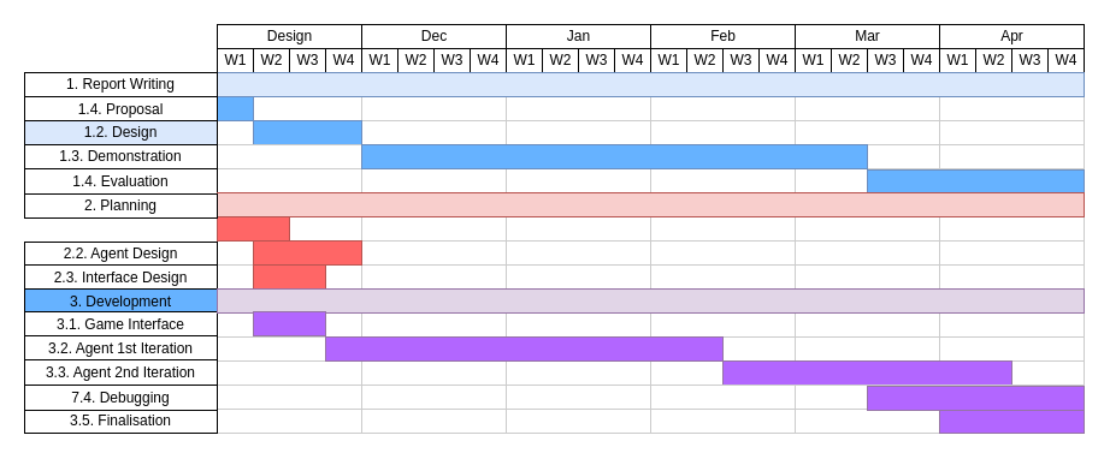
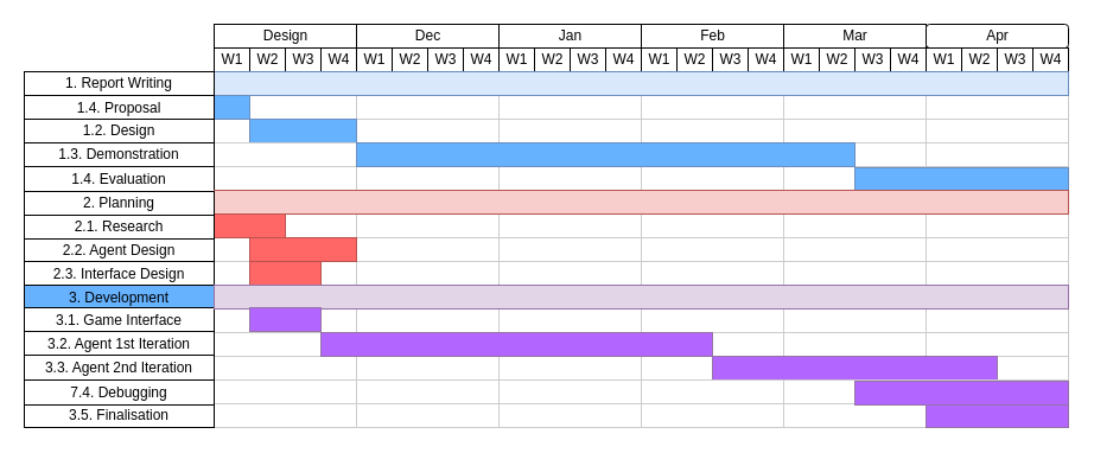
  <mxCell id="0" style=";html=1;" />
  <mxCell id="1" style=";html=1;" parent="0" />
  <mxCell id="2" value="Jan" style="strokeWidth=1;fontStyle=0;html=1;" parent="1" vertex="1"><mxGeometry x="420" y="20" width="120" height="20" as="geometry" /></mxCell>
  <mxCell id="3" value="Feb" style="strokeWidth=1;fontStyle=0;html=1;" parent="1" vertex="1"><mxGeometry x="540" y="20" width="120" height="20" as="geometry" /></mxCell>
  <mxCell id="4" value="Mar" style="strokeWidth=1;fontStyle=0;html=1;" parent="1" vertex="1"><mxGeometry x="660" y="20" width="120" height="20" as="geometry" /></mxCell>
- <mxCell id="5" value="Apr" style="strokeWidth=1;fontStyle=0;html=1;" parent="1" vertex="1"><mxGeometry x="780" y="20" width="120" height="20" as="geometry" /></mxCell>
+ <mxCell id="5" value="Apr" style="strokeWidth=1;fontStyle=0;html=1;rounded=1;" parent="1" vertex="1"><mxGeometry x="780" y="20" width="120" height="20" as="geometry" /></mxCell>
  <mxCell id="6" value="Dec" style="strokeWidth=1;fontStyle=0;html=1;" parent="1" vertex="1"><mxGeometry x="300" y="20" width="120" height="20" as="geometry" /></mxCell>
  <mxCell id="7" value="" style="align=left;strokeColor=#CCCCCC;html=1;" parent="1" vertex="1"><mxGeometry x="180" y="60" width="120" height="20" as="geometry" /></mxCell>
  <mxCell id="8" value="Design" style="strokeWidth=1;fontStyle=0;html=1;" parent="1" vertex="1"><mxGeometry x="180" y="20" width="120" height="20" as="geometry" /></mxCell>
  <mxCell id="9" value="" style="align=left;strokeColor=#CCCCCC;html=1;" parent="1" vertex="1"><mxGeometry x="180" y="80" width="120" height="20" as="geometry" /></mxCell>
  <mxCell id="10" value="" style="align=left;strokeColor=#CCCCCC;html=1;" parent="1" vertex="1"><mxGeometry x="180" y="100" width="120" height="20" as="geometry" /></mxCell>
  <mxCell id="11" value="" style="align=left;strokeColor=#CCCCCC;html=1;" parent="1" vertex="1"><mxGeometry x="180" y="140" width="120" height="20" as="geometry" /></mxCell>
  <mxCell id="12" value="" style="align=left;strokeColor=#CCCCCC;html=1;" parent="1" vertex="1"><mxGeometry x="180" y="160" width="120" height="20" as="geometry" /></mxCell>
  <mxCell id="13" value="" style="align=left;strokeColor=#CCCCCC;html=1;" parent="1" vertex="1"><mxGeometry x="180" y="180" width="120" height="20" as="geometry" /></mxCell>
  <mxCell id="14" value="" style="align=left;strokeColor=#CCCCCC;html=1;" parent="1" vertex="1"><mxGeometry x="180" y="200" width="120" height="20" as="geometry" /></mxCell>
  <mxCell id="15" value="" style="align=left;strokeColor=#CCCCCC;html=1;" parent="1" vertex="1"><mxGeometry x="180" y="220" width="120" height="20" as="geometry" /></mxCell>
  <mxCell id="16" value="" style="align=left;strokeColor=#CCCCCC;html=1;" parent="1" vertex="1"><mxGeometry x="300" y="60" width="120" height="20" as="geometry" /></mxCell>
  <mxCell id="17" value="" style="align=left;strokeColor=#CCCCCC;html=1;" parent="1" vertex="1"><mxGeometry x="300" y="80" width="120" height="20" as="geometry" /></mxCell>
  <mxCell id="18" value="" style="align=left;strokeColor=#CCCCCC;html=1;" parent="1" vertex="1"><mxGeometry x="300" y="100" width="120" height="20" as="geometry" /></mxCell>
  <mxCell id="19" value="" style="align=left;strokeColor=#CCCCCC;html=1;" parent="1" vertex="1"><mxGeometry x="300" y="140" width="120" height="20" as="geometry" /></mxCell>
  <mxCell id="20" value="" style="align=left;strokeColor=#CCCCCC;html=1;" parent="1" vertex="1"><mxGeometry x="300" y="160" width="120" height="20" as="geometry" /></mxCell>
  <mxCell id="21" value="" style="align=left;strokeColor=#CCCCCC;html=1;" parent="1" vertex="1"><mxGeometry x="300" y="180" width="120" height="20" as="geometry" /></mxCell>
  <mxCell id="22" value="" style="align=left;strokeColor=#CCCCCC;html=1;" parent="1" vertex="1"><mxGeometry x="300" y="200" width="120" height="20" as="geometry" /></mxCell>
  <mxCell id="23" value="" style="align=left;strokeColor=#CCCCCC;html=1;" parent="1" vertex="1"><mxGeometry x="300" y="220" width="120" height="20" as="geometry" /></mxCell>
  <mxCell id="24" value="" style="align=left;strokeColor=#CCCCCC;html=1;" parent="1" vertex="1"><mxGeometry x="420" y="60" width="120" height="20" as="geometry" /></mxCell>
  <mxCell id="25" value="" style="align=left;strokeColor=#CCCCCC;html=1;" parent="1" vertex="1"><mxGeometry x="420" y="80" width="120" height="20" as="geometry" /></mxCell>
  <mxCell id="26" value="" style="align=left;strokeColor=#CCCCCC;html=1;" parent="1" vertex="1"><mxGeometry x="420" y="100" width="120" height="20" as="geometry" /></mxCell>
  <mxCell id="27" value="" style="align=left;strokeColor=#CCCCCC;html=1;" parent="1" vertex="1"><mxGeometry x="420" y="140" width="120" height="20" as="geometry" /></mxCell>
  <mxCell id="28" value="" style="align=left;strokeColor=#CCCCCC;html=1;" parent="1" vertex="1"><mxGeometry x="420" y="160" width="120" height="20" as="geometry" /></mxCell>
  <mxCell id="29" value="" style="align=left;strokeColor=#CCCCCC;html=1;" parent="1" vertex="1"><mxGeometry x="420" y="180" width="120" height="20" as="geometry" /></mxCell>
  <mxCell id="30" value="" style="align=left;strokeColor=#CCCCCC;html=1;" parent="1" vertex="1"><mxGeometry x="420" y="200" width="120" height="20" as="geometry" /></mxCell>
  <mxCell id="31" value="" style="align=left;strokeColor=#CCCCCC;html=1;" parent="1" vertex="1"><mxGeometry x="420" y="220" width="120" height="20" as="geometry" /></mxCell>
  <mxCell id="32" value="" style="align=left;strokeColor=#CCCCCC;html=1;" parent="1" vertex="1"><mxGeometry x="540" y="60" width="120" height="20" as="geometry" /></mxCell>
  <mxCell id="33" value="" style="align=left;strokeColor=#CCCCCC;html=1;" parent="1" vertex="1"><mxGeometry x="540" y="80" width="120" height="20" as="geometry" /></mxCell>
  <mxCell id="34" value="" style="align=left;strokeColor=#CCCCCC;html=1;" parent="1" vertex="1"><mxGeometry x="540" y="100" width="120" height="20" as="geometry" /></mxCell>
  <mxCell id="35" value="" style="align=left;strokeColor=#CCCCCC;html=1;" parent="1" vertex="1"><mxGeometry x="540" y="140" width="120" height="20" as="geometry" /></mxCell>
  <mxCell id="36" value="" style="align=left;strokeColor=#CCCCCC;html=1;" parent="1" vertex="1"><mxGeometry x="540" y="160" width="120" height="20" as="geometry" /></mxCell>
  <mxCell id="37" value="" style="align=left;strokeColor=#CCCCCC;html=1;" parent="1" vertex="1"><mxGeometry x="540" y="180" width="120" height="20" as="geometry" /></mxCell>
  <mxCell id="38" value="" style="align=left;strokeColor=#CCCCCC;html=1;" parent="1" vertex="1"><mxGeometry x="540" y="200" width="120" height="20" as="geometry" /></mxCell>
  <mxCell id="39" value="" style="align=left;strokeColor=#CCCCCC;html=1;" parent="1" vertex="1"><mxGeometry x="540" y="220" width="120" height="20" as="geometry" /></mxCell>
  <mxCell id="40" value="" style="align=left;strokeColor=#CCCCCC;html=1;" parent="1" vertex="1"><mxGeometry x="660" y="60" width="120" height="20" as="geometry" /></mxCell>
  <mxCell id="41" value="" style="align=left;strokeColor=#CCCCCC;html=1;" parent="1" vertex="1"><mxGeometry x="660" y="80" width="120" height="20" as="geometry" /></mxCell>
  <mxCell id="42" value="" style="align=left;strokeColor=#CCCCCC;html=1;" parent="1" vertex="1"><mxGeometry x="660" y="100" width="120" height="20" as="geometry" /></mxCell>
  <mxCell id="43" value="" style="align=left;strokeColor=#CCCCCC;html=1;" parent="1" vertex="1"><mxGeometry x="660" y="140" width="120" height="20" as="geometry" /></mxCell>
  <mxCell id="44" value="" style="align=left;strokeColor=#CCCCCC;html=1;" parent="1" vertex="1"><mxGeometry x="660" y="160" width="120" height="20" as="geometry" /></mxCell>
  <mxCell id="45" value="" style="align=left;strokeColor=#CCCCCC;html=1;" parent="1" vertex="1"><mxGeometry x="660" y="180" width="120" height="20" as="geometry" /></mxCell>
  <mxCell id="46" value="" style="align=left;strokeColor=#CCCCCC;html=1;" parent="1" vertex="1"><mxGeometry x="660" y="200" width="120" height="20" as="geometry" /></mxCell>
  <mxCell id="47" value="" style="align=left;strokeColor=#CCCCCC;html=1;" parent="1" vertex="1"><mxGeometry x="660" y="220" width="120" height="20" as="geometry" /></mxCell>
  <mxCell id="48" value="" style="align=left;strokeColor=#CCCCCC;html=1;" parent="1" vertex="1"><mxGeometry x="780" y="60" width="120" height="20" as="geometry" /></mxCell>
  <mxCell id="49" value="" style="align=left;strokeColor=#CCCCCC;html=1;" parent="1" vertex="1"><mxGeometry x="780" y="80" width="120" height="20" as="geometry" /></mxCell>
  <mxCell id="50" value="" style="align=left;strokeColor=#CCCCCC;html=1;" parent="1" vertex="1"><mxGeometry x="780" y="100" width="120" height="20" as="geometry" /></mxCell>
  <mxCell id="51" value="" style="align=left;strokeColor=#CCCCCC;html=1;" parent="1" vertex="1"><mxGeometry x="780" y="140" width="120" height="20" as="geometry" /></mxCell>
  <mxCell id="52" value="" style="align=left;strokeColor=#CCCCCC;html=1;" parent="1" vertex="1"><mxGeometry x="780" y="160" width="120" height="20" as="geometry" /></mxCell>
  <mxCell id="53" value="" style="align=left;strokeColor=#CCCCCC;html=1;" parent="1" vertex="1"><mxGeometry x="780" y="180" width="120" height="20" as="geometry" /></mxCell>
  <mxCell id="54" value="" style="align=left;strokeColor=#CCCCCC;html=1;" parent="1" vertex="1"><mxGeometry x="780" y="200" width="120" height="20" as="geometry" /></mxCell>
  <mxCell id="55" value="" style="align=left;strokeColor=#CCCCCC;html=1;" parent="1" vertex="1"><mxGeometry x="780" y="220" width="120" height="20" as="geometry" /></mxCell>
  <mxCell id="56" value="W1" style="strokeWidth=1;fontStyle=0;html=1;" parent="1" vertex="1"><mxGeometry x="420" y="40" width="30" height="20" as="geometry" /></mxCell>
  <mxCell id="57" value="W2" style="strokeWidth=1;fontStyle=0;html=1;" parent="1" vertex="1"><mxGeometry x="450" y="40" width="30" height="20" as="geometry" /></mxCell>
  <mxCell id="58" value="W3" style="strokeWidth=1;fontStyle=0;html=1;" parent="1" vertex="1"><mxGeometry x="480" y="40" width="30" height="20" as="geometry" /></mxCell>
  <mxCell id="59" value="W4" style="strokeWidth=1;fontStyle=0;html=1;" parent="1" vertex="1"><mxGeometry x="510" y="40" width="30" height="20" as="geometry" /></mxCell>
  <mxCell id="60" value="W1" style="strokeWidth=1;fontStyle=0;html=1;" parent="1" vertex="1"><mxGeometry x="540" y="40" width="30" height="20" as="geometry" /></mxCell>
  <mxCell id="61" value="W2" style="strokeWidth=1;fontStyle=0;html=1;" parent="1" vertex="1"><mxGeometry x="570" y="40" width="30" height="20" as="geometry" /></mxCell>
  <mxCell id="62" value="W3" style="strokeWidth=1;fontStyle=0;html=1;" parent="1" vertex="1"><mxGeometry x="600" y="40" width="30" height="20" as="geometry" /></mxCell>
  <mxCell id="63" value="W4" style="strokeWidth=1;fontStyle=0;html=1;" parent="1" vertex="1"><mxGeometry x="630" y="40" width="30" height="20" as="geometry" /></mxCell>
  <mxCell id="64" value="W1" style="strokeWidth=1;fontStyle=0;html=1;" parent="1" vertex="1"><mxGeometry x="660" y="40" width="30" height="20" as="geometry" /></mxCell>
  <mxCell id="65" value="W2" style="strokeWidth=1;fontStyle=0;html=1;" parent="1" vertex="1"><mxGeometry x="690" y="40" width="30" height="20" as="geometry" /></mxCell>
  <mxCell id="66" value="W3" style="strokeWidth=1;fontStyle=0;html=1;" parent="1" vertex="1"><mxGeometry x="720" y="40" width="30" height="20" as="geometry" /></mxCell>
  <mxCell id="67" value="W4" style="strokeWidth=1;fontStyle=0;html=1;" parent="1" vertex="1"><mxGeometry x="750" y="40" width="30" height="20" as="geometry" /></mxCell>
  <mxCell id="68" value="W1" style="strokeWidth=1;fontStyle=0;html=1;" parent="1" vertex="1"><mxGeometry x="780" y="40" width="30" height="20" as="geometry" /></mxCell>
  <mxCell id="69" value="W2" style="strokeWidth=1;fontStyle=0;html=1;" parent="1" vertex="1"><mxGeometry x="810" y="40" width="30" height="20" as="geometry" /></mxCell>
  <mxCell id="70" value="W3" style="strokeWidth=1;fontStyle=0;html=1;" parent="1" vertex="1"><mxGeometry x="840" y="40" width="30" height="20" as="geometry" /></mxCell>
  <mxCell id="71" value="W4" style="strokeWidth=1;fontStyle=0;html=1;" parent="1" vertex="1"><mxGeometry x="870" y="40" width="30" height="20" as="geometry" /></mxCell>
  <mxCell id="72" value="W1" style="strokeWidth=1;fontStyle=0;html=1;" parent="1" vertex="1"><mxGeometry x="300" y="40" width="30" height="20" as="geometry" /></mxCell>
  <mxCell id="73" value="W2" style="strokeWidth=1;fontStyle=0;html=1;" parent="1" vertex="1"><mxGeometry x="330" y="40" width="30" height="20" as="geometry" /></mxCell>
  <mxCell id="74" value="W3" style="strokeWidth=1;fontStyle=0;html=1;" parent="1" vertex="1"><mxGeometry x="360" y="40" width="30" height="20" as="geometry" /></mxCell>
  <mxCell id="75" value="W4" style="strokeWidth=1;fontStyle=0;html=1;" parent="1" vertex="1"><mxGeometry x="390" y="40" width="30" height="20" as="geometry" /></mxCell>
  <mxCell id="76" value="W1" style="strokeWidth=1;fontStyle=0;html=1;" parent="1" vertex="1"><mxGeometry x="180" y="40" width="30" height="20" as="geometry" /></mxCell>
  <mxCell id="77" value="W2" style="strokeWidth=1;fontStyle=0;html=1;" parent="1" vertex="1"><mxGeometry x="210" y="40" width="30" height="20" as="geometry" /></mxCell>
  <mxCell id="78" value="W3" style="strokeWidth=1;fontStyle=0;html=1;" parent="1" vertex="1"><mxGeometry x="240" y="40" width="30" height="20" as="geometry" /></mxCell>
  <mxCell id="79" value="W4" style="strokeWidth=1;fontStyle=0;html=1;" parent="1" vertex="1"><mxGeometry x="270" y="40" width="30" height="20" as="geometry" /></mxCell>
  <mxCell id="80" value="" style="align=left;strokeColor=#6c8ebf;html=1;fillColor=#66B2FF;fillStyle=auto;" parent="1" vertex="1"><mxGeometry x="180" y="80" width="30" height="20" as="geometry" /></mxCell>
  <mxCell id="81" value="" style="align=left;strokeColor=#6c8ebf;html=1;fillColor=#dae8fc;" parent="1" vertex="1"><mxGeometry x="180" y="60" width="720" height="20" as="geometry" /></mxCell>
  <mxCell id="82" value="1. Report Writing" style="rounded=0;whiteSpace=wrap;html=1;" vertex="1" parent="1"><mxGeometry x="20" y="60" width="160" height="20" as="geometry" /></mxCell>
  <mxCell id="83" value="1.4. Proposal" style="rounded=0;whiteSpace=wrap;html=1;" vertex="1" parent="1"><mxGeometry x="20" y="80" width="160" height="21" as="geometry" /></mxCell>
- <mxCell id="84" value="1.2. Design" style="rounded=0;whiteSpace=wrap;html=1;fillColor=#dae8fc;" vertex="1" parent="1"><mxGeometry x="20" y="100" width="160" height="20" as="geometry" /></mxCell>
+ <mxCell id="84" value="1.2. Design" style="rounded=0;whiteSpace=wrap;html=1;" vertex="1" parent="1"><mxGeometry x="20" y="100" width="160" height="20" as="geometry" /></mxCell>
  <mxCell id="85" value="1.4. Evaluation" style="rounded=0;whiteSpace=wrap;html=1;" vertex="1" parent="1"><mxGeometry x="20" y="140" width="160" height="22" as="geometry" /></mxCell>
  <mxCell id="86" value="" style="align=left;strokeColor=#6c8ebf;html=1;fillColor=#66B2FF;fillStyle=auto;" vertex="1" parent="1"><mxGeometry x="210" y="100" width="90" height="20" as="geometry" /></mxCell>
  <mxCell id="87" value="" style="align=left;strokeColor=#6c8ebf;html=1;fillColor=#66B2FF;fillStyle=auto;" vertex="1" parent="1"><mxGeometry x="720" y="141" width="180" height="20" as="geometry" /></mxCell>
  <mxCell id="88" value="" style="align=left;strokeColor=#b85450;html=1;fillColor=#f8cecc;" vertex="1" parent="1"><mxGeometry x="180" y="160" width="720" height="20" as="geometry" /></mxCell>
  <mxCell id="89" value="" style="align=left;strokeColor=#b85450;html=1;fillColor=#FF6666;" vertex="1" parent="1"><mxGeometry x="180" y="180" width="60" height="20" as="geometry" /></mxCell>
  <mxCell id="90" value="2. Planning" style="rounded=0;whiteSpace=wrap;html=1;" vertex="1" parent="1"><mxGeometry x="20" y="161" width="160" height="20" as="geometry" /></mxCell>
+ <mxCell id="91" value="2.1. Research" style="rounded=0;whiteSpace=wrap;html=1;" vertex="1" parent="1"><mxGeometry x="20" y="181" width="160" height="20" as="geometry" /></mxCell>
  <mxCell id="92" value="2.2. Agent Design" style="rounded=0;whiteSpace=wrap;html=1;" vertex="1" parent="1"><mxGeometry x="20" y="201" width="160" height="20" as="geometry" /></mxCell>
  <mxCell id="93" value="" style="align=left;strokeColor=#b85450;html=1;fillColor=#FF6666;" vertex="1" parent="1"><mxGeometry x="210" y="200" width="90" height="20" as="geometry" /></mxCell>
  <mxCell id="94" value="" style="align=left;strokeColor=#CCCCCC;html=1;" vertex="1" parent="1"><mxGeometry x="180" y="120" width="120" height="20" as="geometry" /></mxCell>
  <mxCell id="95" value="" style="align=left;strokeColor=#CCCCCC;html=1;" vertex="1" parent="1"><mxGeometry x="300" y="120" width="120" height="20" as="geometry" /></mxCell>
  <mxCell id="96" value="" style="align=left;strokeColor=#CCCCCC;html=1;" vertex="1" parent="1"><mxGeometry x="420" y="120" width="120" height="20" as="geometry" /></mxCell>
  <mxCell id="97" value="" style="align=left;strokeColor=#CCCCCC;html=1;" vertex="1" parent="1"><mxGeometry x="540" y="120" width="120" height="20" as="geometry" /></mxCell>
  <mxCell id="98" value="" style="align=left;strokeColor=#CCCCCC;html=1;" vertex="1" parent="1"><mxGeometry x="660" y="120" width="120" height="20" as="geometry" /></mxCell>
  <mxCell id="99" value="" style="align=left;strokeColor=#CCCCCC;html=1;" vertex="1" parent="1"><mxGeometry x="780" y="120" width="120" height="20" as="geometry" /></mxCell>
  <mxCell id="100" value="" style="align=left;strokeColor=#6c8ebf;html=1;fillColor=#66B2FF;fillStyle=auto;" vertex="1" parent="1"><mxGeometry x="300" y="120" width="420" height="20" as="geometry" /></mxCell>
  <mxCell id="101" value="1.3. Demonstration" style="rounded=0;whiteSpace=wrap;html=1;" vertex="1" parent="1"><mxGeometry x="20" y="120" width="160" height="20" as="geometry" /></mxCell>
  <mxCell id="102" value="2.3. Interface Design" style="rounded=0;whiteSpace=wrap;html=1;fillStyle=auto;" vertex="1" parent="1"><mxGeometry x="20" y="220" width="160" height="21" as="geometry" /></mxCell>
  <mxCell id="103" value="" style="align=left;strokeColor=#b85450;html=1;fillColor=#FF6666;" vertex="1" parent="1"><mxGeometry x="210" y="220" width="60" height="20" as="geometry" /></mxCell>
  <mxCell id="104" value="" style="align=left;strokeColor=#CCCCCC;html=1;" vertex="1" parent="1"><mxGeometry x="180" y="240" width="120" height="20" as="geometry" /></mxCell>
  <mxCell id="105" value="" style="align=left;strokeColor=#CCCCCC;html=1;" vertex="1" parent="1"><mxGeometry x="180" y="260" width="120" height="20" as="geometry" /></mxCell>
  <mxCell id="106" value="" style="align=left;strokeColor=#CCCCCC;html=1;" vertex="1" parent="1"><mxGeometry x="180" y="280" width="120" height="20" as="geometry" /></mxCell>
  <mxCell id="107" value="" style="align=left;strokeColor=#CCCCCC;html=1;" vertex="1" parent="1"><mxGeometry x="300" y="240" width="120" height="20" as="geometry" /></mxCell>
  <mxCell id="108" value="" style="align=left;strokeColor=#CCCCCC;html=1;" vertex="1" parent="1"><mxGeometry x="300" y="260" width="120" height="20" as="geometry" /></mxCell>
  <mxCell id="109" value="" style="align=left;strokeColor=#CCCCCC;html=1;" vertex="1" parent="1"><mxGeometry x="300" y="280" width="120" height="20" as="geometry" /></mxCell>
  <mxCell id="110" value="" style="align=left;strokeColor=#CCCCCC;html=1;" vertex="1" parent="1"><mxGeometry x="420" y="240" width="120" height="20" as="geometry" /></mxCell>
  <mxCell id="111" value="" style="align=left;strokeColor=#CCCCCC;html=1;" vertex="1" parent="1"><mxGeometry x="420" y="260" width="120" height="20" as="geometry" /></mxCell>
  <mxCell id="112" value="" style="align=left;strokeColor=#CCCCCC;html=1;" vertex="1" parent="1"><mxGeometry x="420" y="280" width="120" height="20" as="geometry" /></mxCell>
  <mxCell id="113" value="" style="align=left;strokeColor=#CCCCCC;html=1;" vertex="1" parent="1"><mxGeometry x="540" y="240" width="120" height="20" as="geometry" /></mxCell>
  <mxCell id="114" value="" style="align=left;strokeColor=#CCCCCC;html=1;" vertex="1" parent="1"><mxGeometry x="540" y="260" width="120" height="20" as="geometry" /></mxCell>
  <mxCell id="115" value="" style="align=left;strokeColor=#CCCCCC;html=1;" vertex="1" parent="1"><mxGeometry x="540" y="280" width="120" height="20" as="geometry" /></mxCell>
  <mxCell id="116" value="" style="align=left;strokeColor=#CCCCCC;html=1;" vertex="1" parent="1"><mxGeometry x="660" y="240" width="120" height="20" as="geometry" /></mxCell>
  <mxCell id="117" value="" style="align=left;strokeColor=#CCCCCC;html=1;" vertex="1" parent="1"><mxGeometry x="660" y="260" width="120" height="20" as="geometry" /></mxCell>
  <mxCell id="118" value="" style="align=left;strokeColor=#CCCCCC;html=1;" vertex="1" parent="1"><mxGeometry x="660" y="280" width="120" height="20" as="geometry" /></mxCell>
  <mxCell id="119" value="" style="align=left;strokeColor=#CCCCCC;html=1;" vertex="1" parent="1"><mxGeometry x="780" y="240" width="120" height="20" as="geometry" /></mxCell>
  <mxCell id="120" value="" style="align=left;strokeColor=#CCCCCC;html=1;" vertex="1" parent="1"><mxGeometry x="780" y="260" width="120" height="20" as="geometry" /></mxCell>
  <mxCell id="121" value="" style="align=left;strokeColor=#CCCCCC;html=1;" vertex="1" parent="1"><mxGeometry x="780" y="280" width="120" height="20" as="geometry" /></mxCell>
  <mxCell id="122" value="" style="align=left;strokeColor=#CCCCCC;html=1;" vertex="1" parent="1"><mxGeometry x="180" y="300" width="120" height="20" as="geometry" /></mxCell>
  <mxCell id="123" value="" style="align=left;strokeColor=#CCCCCC;html=1;" vertex="1" parent="1"><mxGeometry x="180" y="340" width="120" height="20" as="geometry" /></mxCell>
  <mxCell id="124" value="" style="align=left;strokeColor=#CCCCCC;html=1;" vertex="1" parent="1"><mxGeometry x="300" y="300" width="120" height="20" as="geometry" /></mxCell>
  <mxCell id="125" value="" style="align=left;strokeColor=#CCCCCC;html=1;" vertex="1" parent="1"><mxGeometry x="300" y="340" width="120" height="20" as="geometry" /></mxCell>
  <mxCell id="126" value="" style="align=left;strokeColor=#CCCCCC;html=1;" vertex="1" parent="1"><mxGeometry x="420" y="300" width="120" height="20" as="geometry" /></mxCell>
  <mxCell id="127" value="" style="align=left;strokeColor=#CCCCCC;html=1;" vertex="1" parent="1"><mxGeometry x="420" y="340" width="120" height="20" as="geometry" /></mxCell>
  <mxCell id="128" value="" style="align=left;strokeColor=#CCCCCC;html=1;" vertex="1" parent="1"><mxGeometry x="540" y="300" width="120" height="20" as="geometry" /></mxCell>
  <mxCell id="129" value="" style="align=left;strokeColor=#CCCCCC;html=1;" vertex="1" parent="1"><mxGeometry x="540" y="340" width="120" height="20" as="geometry" /></mxCell>
  <mxCell id="130" value="" style="align=left;strokeColor=#CCCCCC;html=1;" vertex="1" parent="1"><mxGeometry x="660" y="300" width="120" height="20" as="geometry" /></mxCell>
  <mxCell id="131" value="" style="align=left;strokeColor=#CCCCCC;html=1;" vertex="1" parent="1"><mxGeometry x="660" y="340" width="120" height="20" as="geometry" /></mxCell>
  <mxCell id="132" value="" style="align=left;strokeColor=#CCCCCC;html=1;" vertex="1" parent="1"><mxGeometry x="780" y="300" width="120" height="20" as="geometry" /></mxCell>
  <mxCell id="133" value="" style="align=left;strokeColor=#CCCCCC;html=1;" vertex="1" parent="1"><mxGeometry x="780" y="340" width="120" height="20" as="geometry" /></mxCell>
  <mxCell id="134" value="3. Development" style="rounded=0;whiteSpace=wrap;html=1;fillStyle=auto;fillColor=#66b2ff;" vertex="1" parent="1"><mxGeometry x="20" y="240" width="160" height="21" as="geometry" /></mxCell>
  <mxCell id="135" value="&lt;div&gt;3.1. Game Interface&lt;/div&gt;" style="rounded=0;whiteSpace=wrap;html=1;fillStyle=auto;" vertex="1" parent="1"><mxGeometry x="20" y="259" width="160" height="21" as="geometry" /></mxCell>
  <mxCell id="136" value="&lt;div&gt;3.2. Agent 1st Iteration&lt;/div&gt;" style="rounded=0;whiteSpace=wrap;html=1;fillStyle=auto;" vertex="1" parent="1"><mxGeometry x="20" y="279" width="160" height="21" as="geometry" /></mxCell>
  <mxCell id="137" value="3.3. Agent 2nd Iteration" style="rounded=0;whiteSpace=wrap;html=1;fillStyle=auto;" vertex="1" parent="1"><mxGeometry x="20" y="299" width="160" height="21" as="geometry" /></mxCell>
  <mxCell id="138" value="3.5. Finalisation" style="rounded=0;whiteSpace=wrap;html=1;fillStyle=auto;" vertex="1" parent="1"><mxGeometry x="20" y="339" width="160" height="21" as="geometry" /></mxCell>
  <mxCell id="139" value="" style="align=left;strokeColor=#9673a6;html=1;fillColor=#e1d5e7;" vertex="1" parent="1"><mxGeometry x="180" y="240" width="720" height="20" as="geometry" /></mxCell>
  <mxCell id="140" value="" style="align=left;strokeColor=#9673a6;html=1;fillColor=#B266FF;" vertex="1" parent="1"><mxGeometry x="210" y="259" width="60" height="20" as="geometry" /></mxCell>
  <mxCell id="141" value="" style="align=left;strokeColor=#9673a6;html=1;fillColor=#B266FF;" vertex="1" parent="1"><mxGeometry x="270" y="280" width="330" height="20" as="geometry" /></mxCell>
  <mxCell id="142" value="" style="align=left;strokeColor=#9673a6;html=1;fillColor=#B266FF;" vertex="1" parent="1"><mxGeometry x="600" y="300" width="240" height="20" as="geometry" /></mxCell>
  <mxCell id="143" value="" style="align=left;strokeColor=#9673a6;html=1;fillColor=#B266FF;" vertex="1" parent="1"><mxGeometry x="780" y="340" width="120" height="20" as="geometry" /></mxCell>
  <mxCell id="144" value="" style="align=left;strokeColor=#CCCCCC;html=1;" vertex="1" parent="1"><mxGeometry x="180" y="320" width="120" height="20" as="geometry" /></mxCell>
  <mxCell id="145" value="" style="align=left;strokeColor=#CCCCCC;html=1;" vertex="1" parent="1"><mxGeometry x="300" y="320" width="120" height="20" as="geometry" /></mxCell>
  <mxCell id="146" value="" style="align=left;strokeColor=#CCCCCC;html=1;" vertex="1" parent="1"><mxGeometry x="420" y="320" width="120" height="20" as="geometry" /></mxCell>
  <mxCell id="147" value="" style="align=left;strokeColor=#CCCCCC;html=1;" vertex="1" parent="1"><mxGeometry x="540" y="320" width="120" height="20" as="geometry" /></mxCell>
  <mxCell id="148" value="" style="align=left;strokeColor=#CCCCCC;html=1;" vertex="1" parent="1"><mxGeometry x="660" y="320" width="120" height="20" as="geometry" /></mxCell>
  <mxCell id="149" value="" style="align=left;strokeColor=#CCCCCC;html=1;" vertex="1" parent="1"><mxGeometry x="780" y="320" width="120" height="20" as="geometry" /></mxCell>
  <mxCell id="150" value="7.4. Debugging" style="rounded=0;whiteSpace=wrap;html=1;fillStyle=auto;" vertex="1" parent="1"><mxGeometry x="20" y="320" width="160" height="21" as="geometry" /></mxCell>
  <mxCell id="151" value="" style="align=left;strokeColor=#9673a6;html=1;fillColor=#B266FF;" vertex="1" parent="1"><mxGeometry x="720" y="321" width="180" height="20" as="geometry" /></mxCell>
